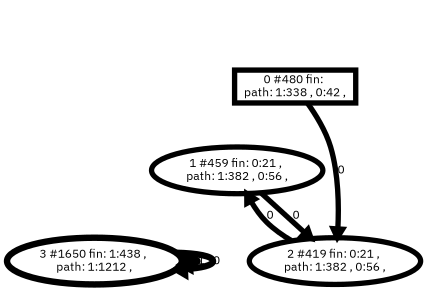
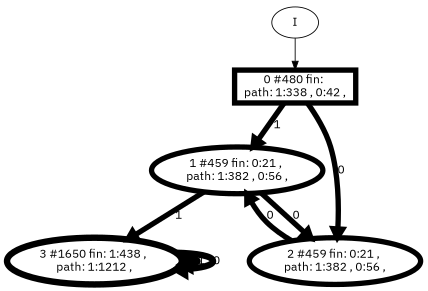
  digraph {
    fontname="IBM Plex Sans"
    node [fontname="IBM Plex Sans" penwidth=6.13123]
    edge [fontname="IBM Plex Sans" penwidth=6.13123]
    n1 [label="0 #480 fin: \n path: 1:338 , 0:42 , " penwidth=6.17587 shape=box]
    n2 [label="1 #459 fin: 0:21 , \n path: 1:382 , 0:56 , "]
-   n3 [label="2 #419 fin: 0:21 , \n path: 1:382 , 0:56 , "]
+   n3 [label="2 #459 fin: 0:21 , \n path: 1:382 , 0:56 , "]
    n4 [label="3 #1650 fin: 1:438 , \n path: 1:1212 , " penwidth=7.40914]
+   I [penwidth=""]
+   n1 -> n2 [label="1 " penwidth=6.17587]
    n1 -> n3 [label="0 " penwidth=6.17587]
    n2 -> n3 [label="0 "]
+   n2 -> n4 [label="1 "]
    n3 -> n2 [label="0 "]
    n4 -> n4 [label="1 " penwidth=7.40914]
    n4 -> n4 [label="0 " penwidth=7.40914]
+   I -> n1 [penwidth=""]
  }
